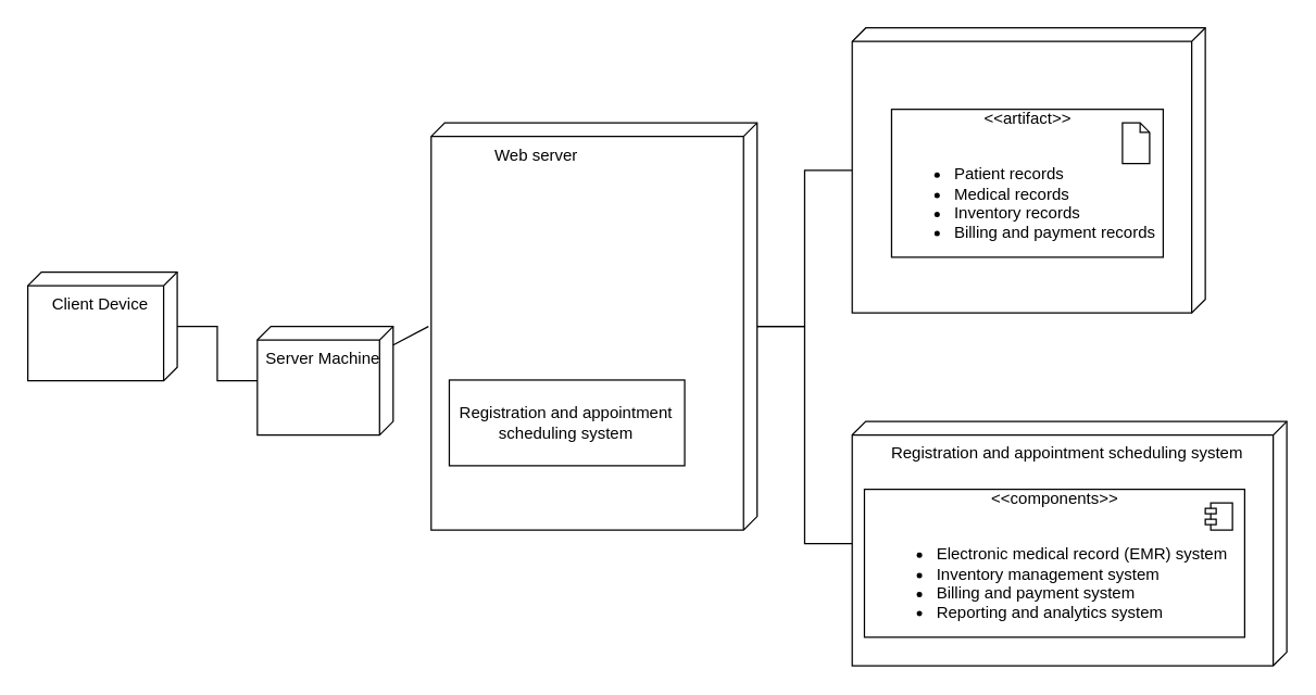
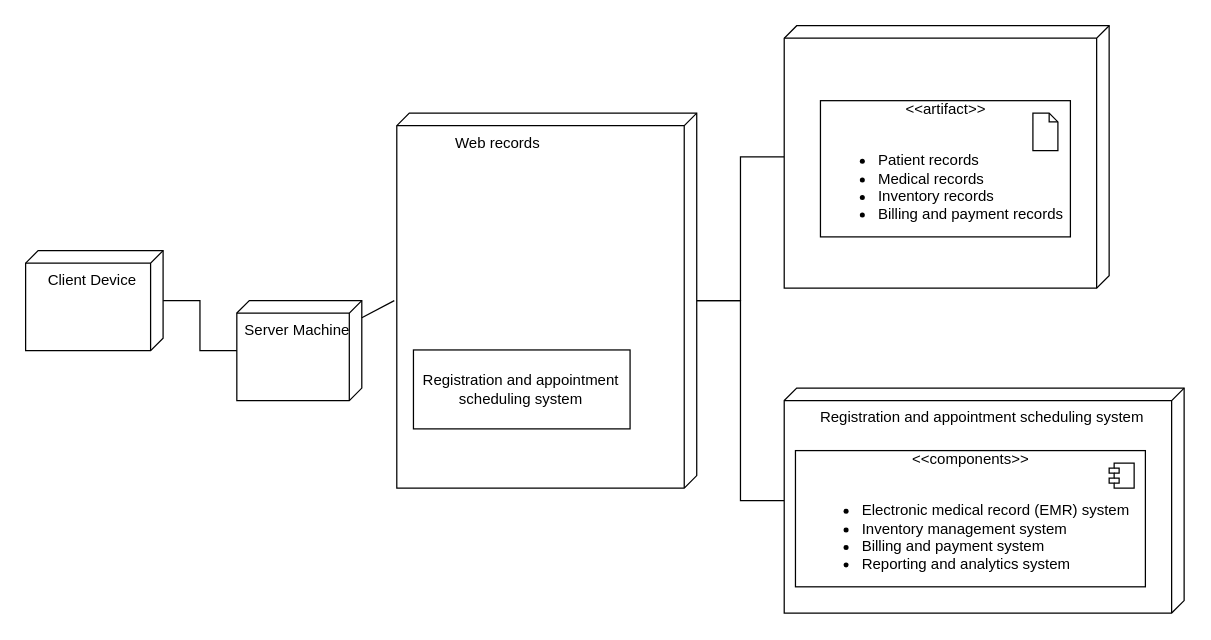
  <mxCell id="0" />
  <mxCell id="1" parent="0" />
  <mxCell id="2" style="edgeStyle=orthogonalEdgeStyle;rounded=0;orthogonalLoop=1;jettySize=auto;html=1;endArrow=none;endFill=0;" edge="1" parent="1" source="4" target="6"><mxGeometry relative="1" as="geometry" /></mxCell>
  <mxCell id="3" style="edgeStyle=orthogonalEdgeStyle;rounded=0;orthogonalLoop=1;jettySize=auto;html=1;endArrow=none;endFill=0;" edge="1" parent="1" source="4" target="7"><mxGeometry relative="1" as="geometry" /></mxCell>
- <mxCell id="4" value="&amp;nbsp; &amp;nbsp; &amp;nbsp; &amp;nbsp; &amp;nbsp; &amp;nbsp; Web server&lt;br&gt;" style="verticalAlign=top;align=left;shape=cube;size=10;direction=south;fontStyle=0;html=1;boundedLbl=1;spacingLeft=5;" parent="1" vertex="1"><mxGeometry x="317" y="90" width="240" height="300" as="geometry" /></mxCell>
+ <mxCell id="4" value="&amp;nbsp; &amp;nbsp; &amp;nbsp; &amp;nbsp; &amp;nbsp; &amp;nbsp; Web records&lt;br&gt;" style="verticalAlign=top;align=left;shape=cube;size=10;direction=south;fontStyle=0;html=1;boundedLbl=1;spacingLeft=5;" parent="1" vertex="1"><mxGeometry x="317" y="90" width="240" height="300" as="geometry" /></mxCell>
  <mxCell id="5" value="Registration and appointment scheduling system" style="rounded=0;whiteSpace=wrap;html=1;" parent="4" vertex="1"><mxGeometry x="13.333" y="189.474" width="173.333" height="63.158" as="geometry" /></mxCell>
  <mxCell id="6" value="" style="verticalAlign=top;align=center;shape=cube;size=10;direction=south;html=1;boundedLbl=1;spacingLeft=5;" parent="1" vertex="1"><mxGeometry x="627" y="20" width="260" height="210" as="geometry" /></mxCell>
  <mxCell id="7" value="&lt;div style=&quot;&quot;&gt;&lt;span style=&quot;background-color: initial;&quot;&gt;Registration and appointment scheduling system&lt;/span&gt;&lt;/div&gt;" style="verticalAlign=top;align=center;shape=cube;size=10;direction=south;html=1;boundedLbl=1;spacingLeft=5;" parent="1" vertex="1"><mxGeometry x="627" y="310" width="320" height="180" as="geometry" /></mxCell>
  <mxCell id="8" value="&amp;lt;&amp;lt;artifact&amp;gt;&amp;gt;&lt;br&gt;&lt;br&gt;&lt;ul&gt;&lt;li style=&quot;text-align: left;&quot;&gt;Patient records&lt;br&gt;&lt;/li&gt;&lt;li style=&quot;text-align: left;&quot;&gt;Medical records &lt;br&gt;&lt;/li&gt;&lt;li style=&quot;text-align: left;&quot;&gt;Inventory records&lt;br&gt;&lt;/li&gt;&lt;li style=&quot;text-align: left;&quot;&gt;Billing and payment records&lt;br&gt;&lt;/li&gt;&lt;/ul&gt;" style="html=1;align=center;verticalAlign=middle;dashed=0;" parent="1" vertex="1"><mxGeometry x="656" y="80" width="200" height="109" as="geometry" /></mxCell>
  <mxCell id="9" value="&amp;lt;&amp;lt;components&amp;gt;&amp;gt;&lt;br&gt;&lt;br&gt;&lt;ul&gt;&lt;li style=&quot;text-align: left;&quot;&gt;Electronic medical record (EMR) system&lt;br&gt;&lt;/li&gt;&lt;li style=&quot;text-align: left;&quot;&gt;Inventory management system&lt;br&gt;&lt;/li&gt;&lt;li style=&quot;text-align: left;&quot;&gt;Billing and payment system&lt;br&gt;&lt;/li&gt;&lt;li style=&quot;text-align: left;&quot;&gt;Reporting and analytics system&lt;br&gt;&lt;/li&gt;&lt;/ul&gt;" style="html=1;align=center;verticalAlign=middle;dashed=0;" parent="1" vertex="1"><mxGeometry x="636" y="360" width="280" height="109" as="geometry" /></mxCell>
  <mxCell id="10" value="Server Machine" style="verticalAlign=top;align=center;shape=cube;size=10;direction=south;html=1;boundedLbl=1;spacingLeft=5;" parent="1" vertex="1"><mxGeometry width="100" height="80" relative="1" as="geometry"><mxPoint x="189" y="240" as="offset" /></mxGeometry></mxCell>
  <mxCell id="11" value="" style="edgeStyle=orthogonalEdgeStyle;rounded=0;orthogonalLoop=1;jettySize=auto;html=1;endArrow=none;endFill=0;" parent="1" source="12" target="10" edge="1"><mxGeometry relative="1" as="geometry" /></mxCell>
  <mxCell id="12" value="Client Device" style="verticalAlign=top;align=center;shape=cube;size=10;direction=south;html=1;boundedLbl=1;spacingLeft=5;" parent="1" vertex="1"><mxGeometry x="20" y="200" width="110" height="80" as="geometry" /></mxCell>
  <mxCell id="13" value="" style="endArrow=none;html=1;rounded=0;" parent="1" source="10" edge="1"><mxGeometry width="50" height="50" relative="1" as="geometry"><mxPoint x="265" y="250" as="sourcePoint" /><mxPoint x="315" y="240" as="targetPoint" /></mxGeometry></mxCell>
  <mxCell id="14" value="" style="shape=module;jettyWidth=8;jettyHeight=4;" vertex="1" parent="1"><mxGeometry x="887" y="370" width="20" height="20" as="geometry" /></mxCell>
  <mxCell id="15" value="" style="shape=note2;boundedLbl=1;whiteSpace=wrap;html=1;size=7;verticalAlign=top;align=center;" vertex="1" parent="1"><mxGeometry x="826" y="90" width="20" height="30" as="geometry" /></mxCell>
